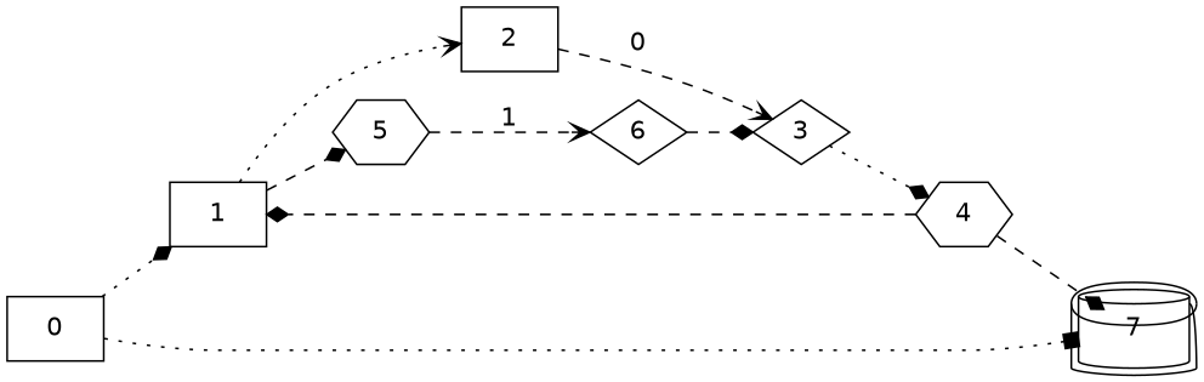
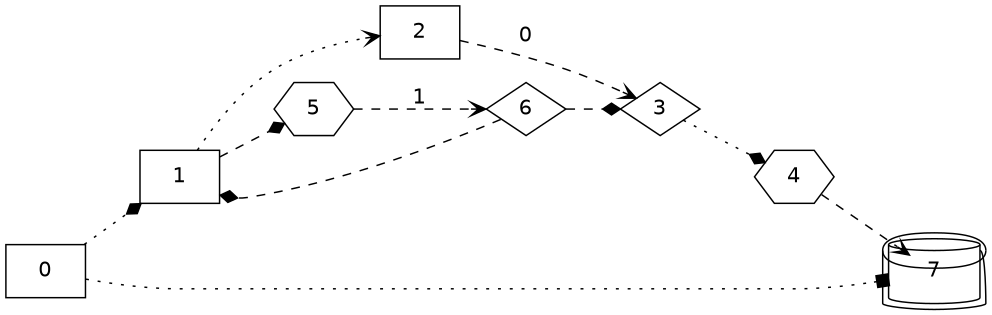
  digraph {
    fontname="DejaVu Sans"
    ordering=out
    rankdir=LR
    node [fontname="DejaVu Sans" shape=box]
    edge [arrowhead=diamond fontname="DejaVu Sans" style=dashed]
    n1 [label=0]
    n2 [label=1]
    n3 [label=7 peripheries=2 shape=cylinder]
    n4 [label=2]
    n5 [label=5 shape=hexagon]
    n6 [label=3 shape=diamond]
    n7 [label=6 shape=diamond]
    n8 [label=4 shape=hexagon]
    n1 -> n2 [style=dotted]
    n1 -> n3 [arrowhead=box style=dotted]
    n2 -> n4 [arrowhead=vee style=dotted]
    n2 -> n5
    n4 -> n6 [arrowhead=vee label=0]
    n5 -> n7 [arrowhead=vee label=1]
    n6 -> n8 [style=dotted]
    n7 -> n6
-   n8 -> n2
-   n8 -> n3
+   n7 -> n2
+   n8 -> n3 [arrowhead=vee]
  }
